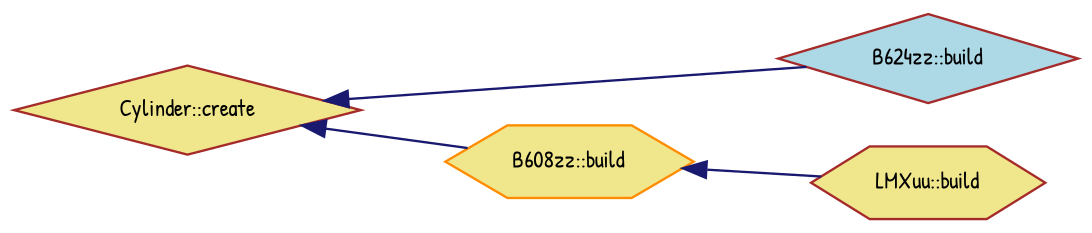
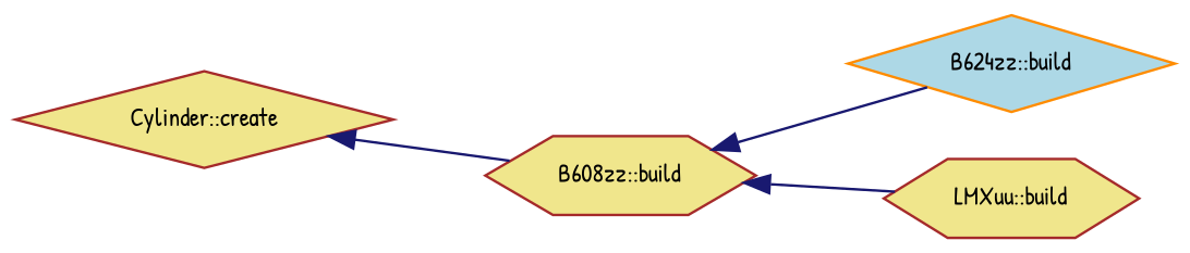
  digraph {
    fontname="Patrick Hand"
    rankdir=LR
    node [color=brown fillcolor=khaki fontname="Patrick Hand" fontsize=10 shape=diamond style=filled]
    edge [color=midnightblue dir=back fontname="Patrick Hand" fontsize=10 labelfontname=Helvetica labelfontsize=10 style=solid]
    n1 [fontcolor=black height=0.2 label="Cylinder::create" width=0.4]
-   n2 [color=darkorange height=0.2 label="B608zz::build" shape=hexagon width=0.4]
-   n3 [fillcolor=lightblue height=0.2 label="B624zz::build" width=0.4]
+   n2 [height=0.2 label="B608zz::build" shape=hexagon width=0.4]
+   n3 [color=darkorange fillcolor=lightblue height=0.2 label="B624zz::build" width=0.4]
    n4 [height=0.2 label="LMXuu::build" shape=hexagon width=0.4]
    n1 -> n2
-   n1 -> n3
+   n2 -> n3
    n2 -> n4
  }
